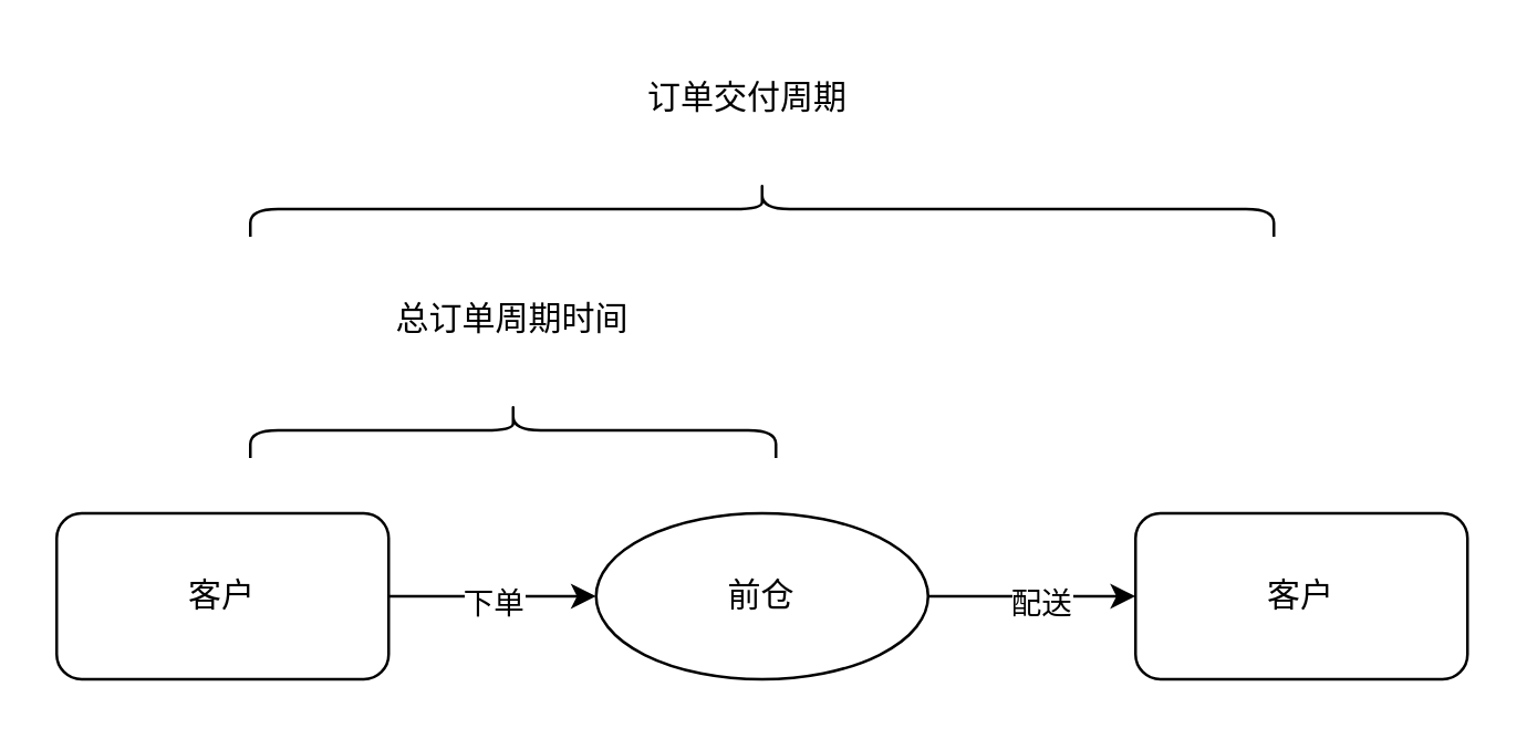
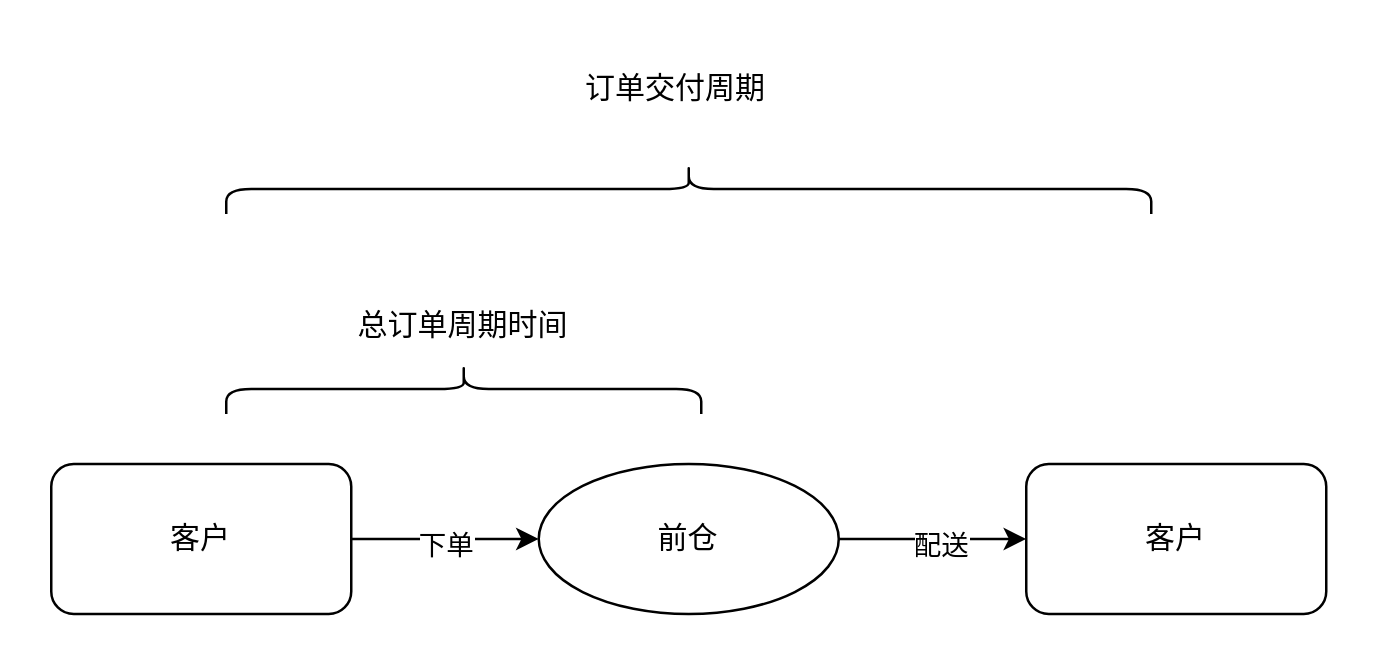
  <mxCell id="0" />
  <mxCell id="1" parent="0" />
  <mxCell id="2" style="edgeStyle=orthogonalEdgeStyle;rounded=0;orthogonalLoop=1;jettySize=auto;html=1;exitX=1;exitY=0.5;exitDx=0;exitDy=0;entryX=0;entryY=0.5;entryDx=0;entryDy=0;" edge="1" parent="1" source="4" target="7"><mxGeometry relative="1" as="geometry" /></mxCell>
  <mxCell id="3" value="下单" style="edgeLabel;html=1;align=center;verticalAlign=middle;resizable=0;points=[];" vertex="1" connectable="0" parent="2"><mxGeometry x="-0.013" y="-2" relative="1" as="geometry"><mxPoint as="offset" /></mxGeometry></mxCell>
  <mxCell id="4" value="客户" style="rounded=1;whiteSpace=wrap;html=1;flipH=1;" vertex="1" parent="1"><mxGeometry x="20" y="185" width="120" height="60" as="geometry" /></mxCell>
  <mxCell id="5" style="edgeStyle=orthogonalEdgeStyle;rounded=0;orthogonalLoop=1;jettySize=auto;html=1;exitX=1;exitY=0.5;exitDx=0;exitDy=0;entryX=0;entryY=0.5;entryDx=0;entryDy=0;" edge="1" parent="1" source="7" target="8"><mxGeometry relative="1" as="geometry" /></mxCell>
  <mxCell id="6" value="配送" style="edgeLabel;html=1;align=center;verticalAlign=middle;resizable=0;points=[];" vertex="1" connectable="0" parent="5"><mxGeometry x="0.067" y="-2" relative="1" as="geometry"><mxPoint as="offset" /></mxGeometry></mxCell>
  <mxCell id="7" value="前仓" style="ellipse;whiteSpace=wrap;html=1;flipH=1;" vertex="1" parent="1"><mxGeometry x="215" y="185" width="120" height="60" as="geometry" /></mxCell>
  <mxCell id="8" value="客户" style="rounded=1;whiteSpace=wrap;html=1;flipH=1;" vertex="1" parent="1"><mxGeometry x="410" y="185" width="120" height="60" as="geometry" /></mxCell>
  <mxCell id="9" value="" style="shape=curlyBracket;whiteSpace=wrap;html=1;rounded=1;labelPosition=left;verticalLabelPosition=middle;align=right;verticalAlign=middle;direction=south;" vertex="1" parent="1"><mxGeometry x="90" y="145" width="190" height="20" as="geometry" /></mxCell>
- <mxCell id="10" value="总订单周期时间" style="text;html=1;align=center;verticalAlign=middle;whiteSpace=wrap;rounded=0;" vertex="1" parent="1"><mxGeometry x="140" y="100" width="90" height="30" as="geometry" /></mxCell>
+ <mxCell id="10" value="总订单周期时间" style="text;html=1;align=center;verticalAlign=middle;whiteSpace=wrap;rounded=0;" vertex="1" parent="1"><mxGeometry x="140" y="115" width="90" height="30" as="geometry" /></mxCell>
  <mxCell id="11" value="" style="shape=curlyBracket;whiteSpace=wrap;html=1;rounded=1;labelPosition=left;verticalLabelPosition=middle;align=right;verticalAlign=middle;direction=south;" vertex="1" parent="1"><mxGeometry x="90" y="65" width="370" height="20" as="geometry" /></mxCell>
  <mxCell id="12" value="订单交付周期" style="text;html=1;align=center;verticalAlign=middle;whiteSpace=wrap;rounded=0;" vertex="1" parent="1"><mxGeometry x="225" y="20" width="90" height="30" as="geometry" /></mxCell>
